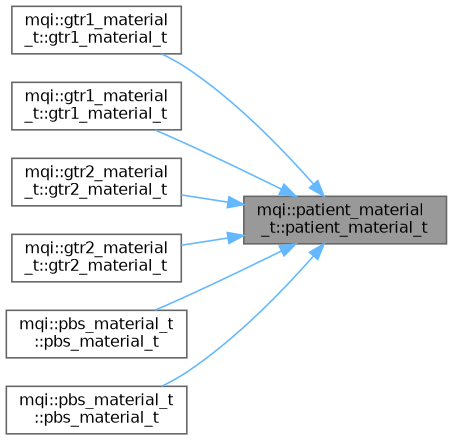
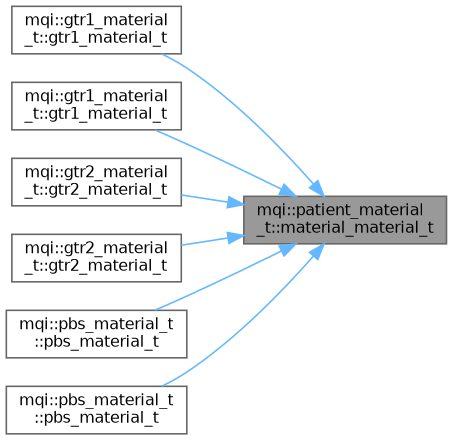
  digraph {
    rankdir=RL
    node [color=grey40 fillcolor=white fontname=Helvetica fontsize=10 shape=box style=filled]
    edge [color=steelblue1 dir=back fontname=Helvetica fontsize=10 labelfontname=Helvetica labelfontsize=10 style=solid]
-   n1 [color=gray40 fillcolor=grey60 fontcolor=black height=0.2 label="mqi::patient_material\l_t::patient_material_t" width=0.4]
+   n1 [color=gray40 fillcolor=grey60 fontcolor=black height=0.2 label="mqi::patient_material\l_t::material_material_t" width=0.4]
    n2 [height=0.2 label="mqi::gtr1_material\l_t::gtr1_material_t" width=0.4]
    n3 [height=0.2 label="mqi::gtr1_material\l_t::gtr1_material_t" width=0.4]
    n4 [height=0.2 label="mqi::gtr2_material\l_t::gtr2_material_t" width=0.4]
    n5 [height=0.2 label="mqi::gtr2_material\l_t::gtr2_material_t" width=0.4]
    n6 [height=0.2 label="mqi::pbs_material_t\l::pbs_material_t" width=0.4]
    n7 [height=0.2 label="mqi::pbs_material_t\l::pbs_material_t" width=0.4]
    n1 -> n2
    n1 -> n3
    n1 -> n4
    n1 -> n5
    n1 -> n6
    n1 -> n7
  }
